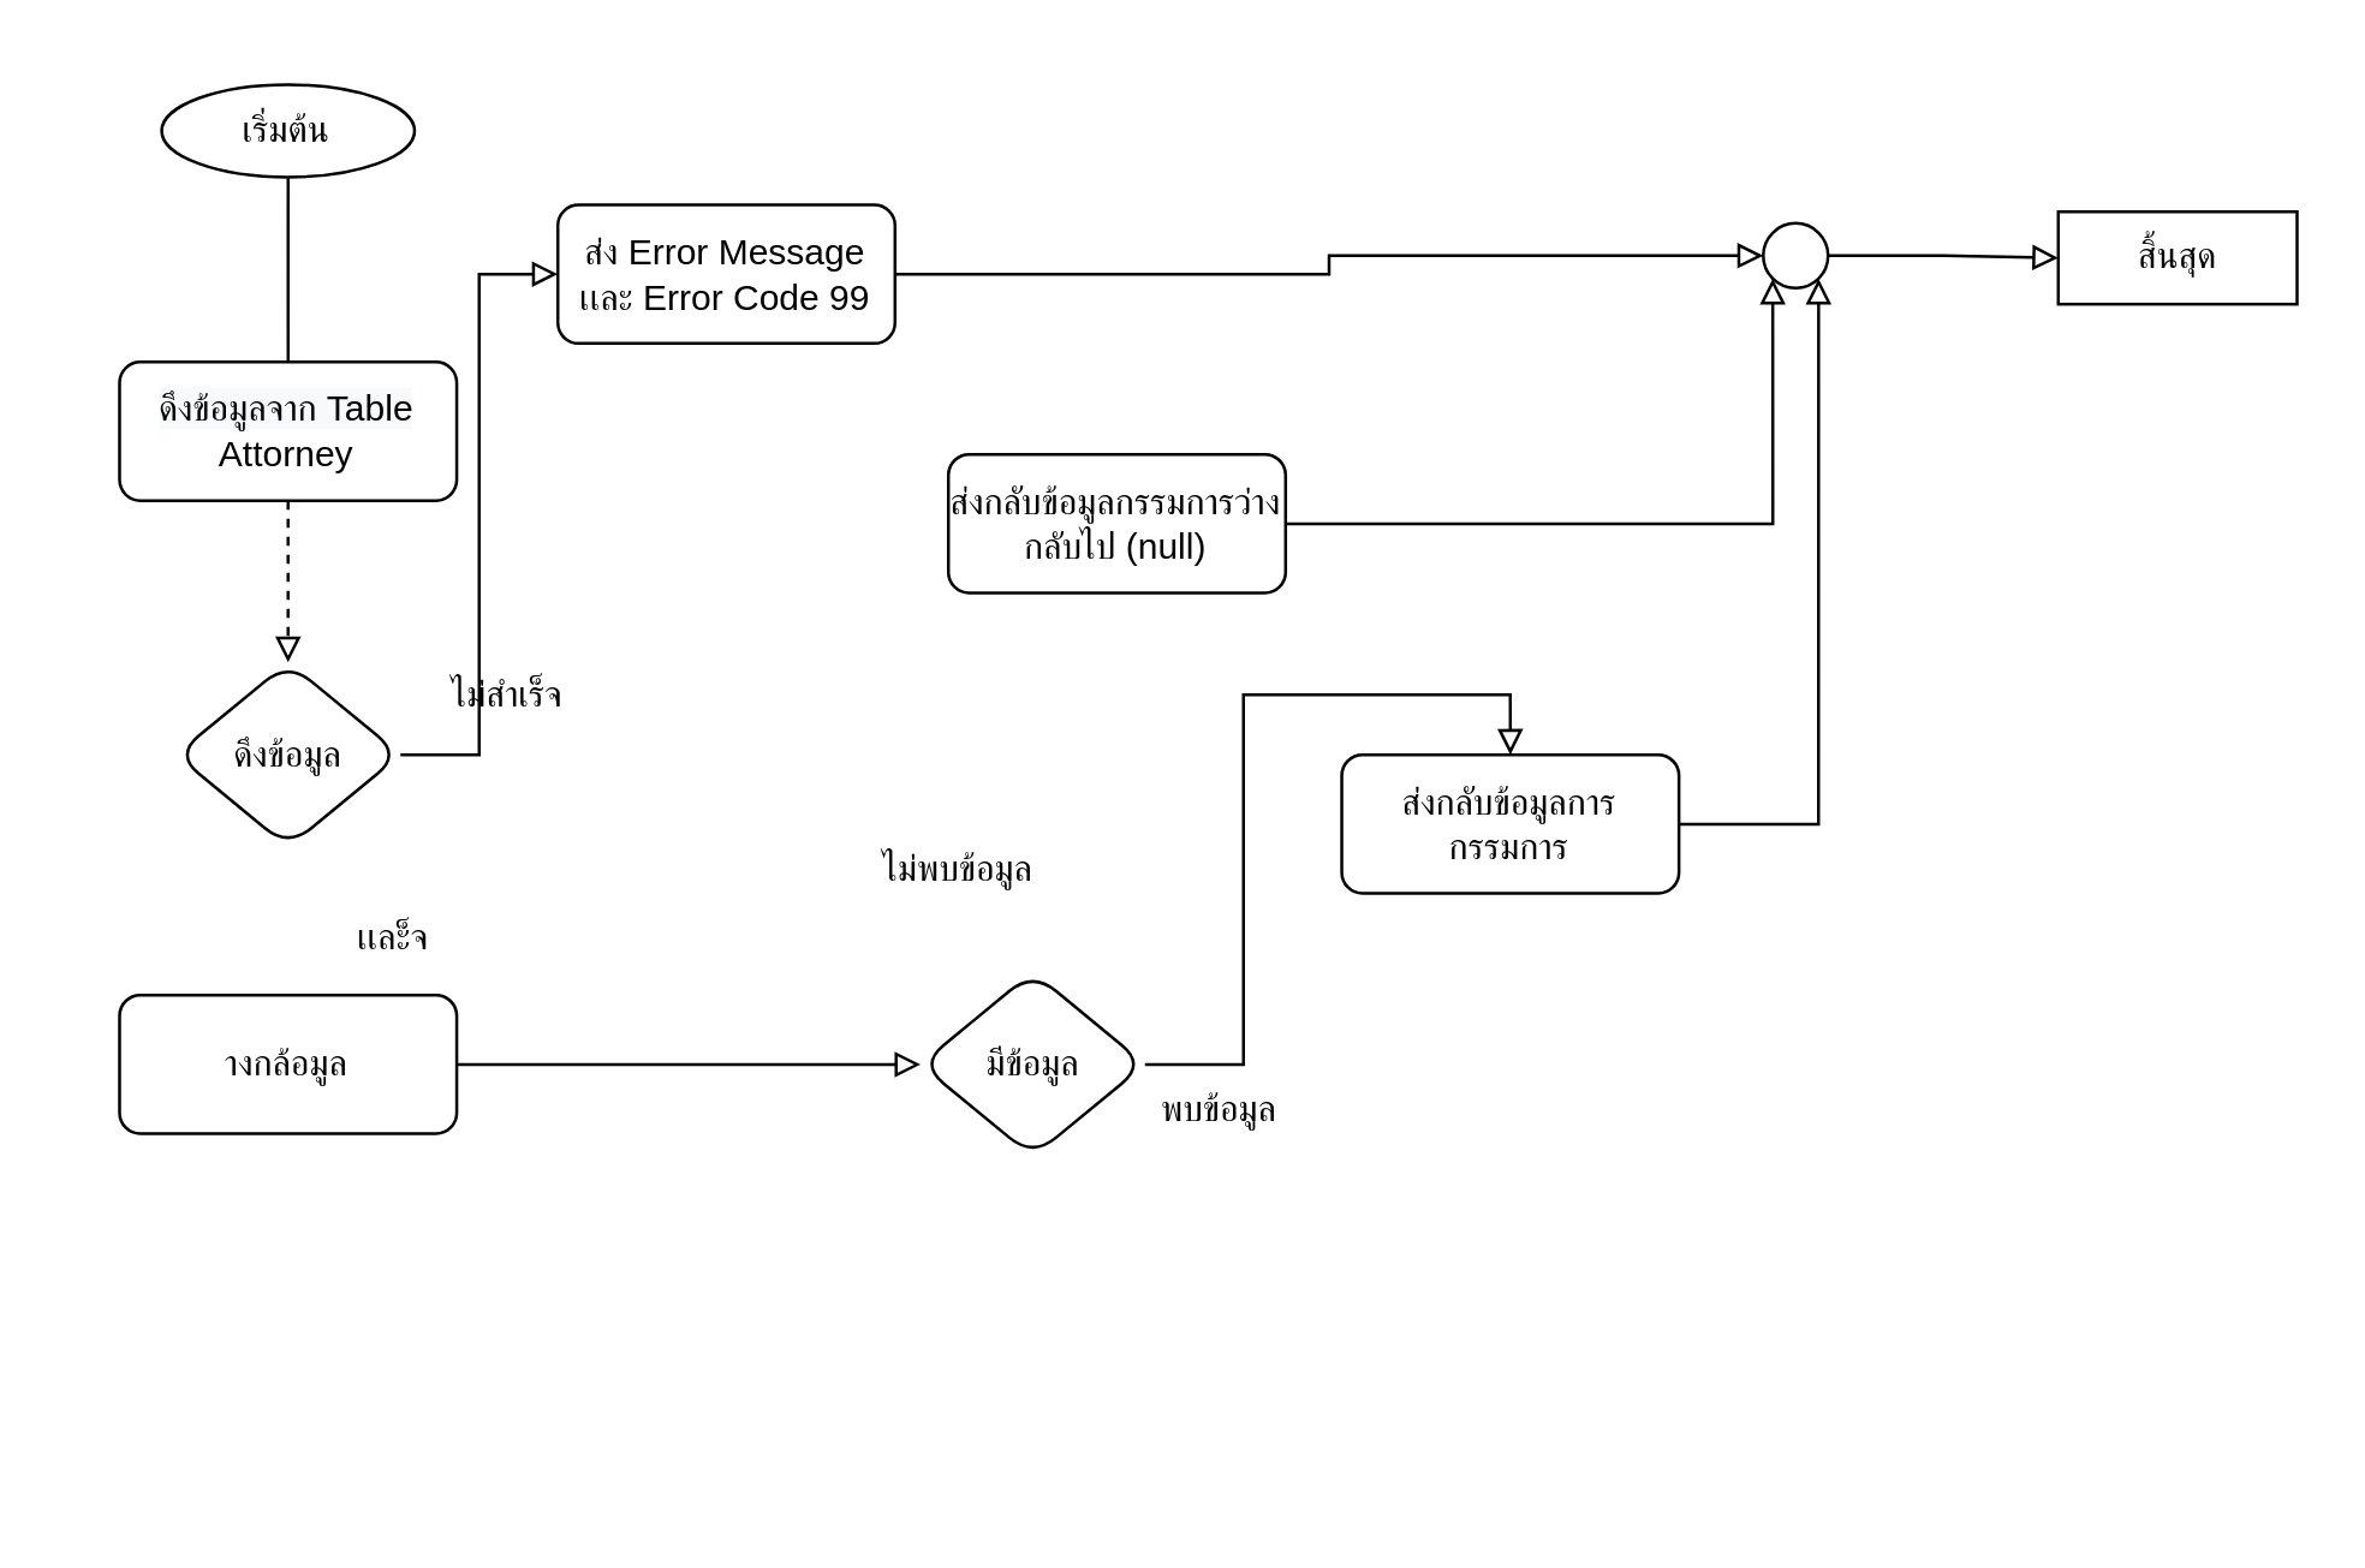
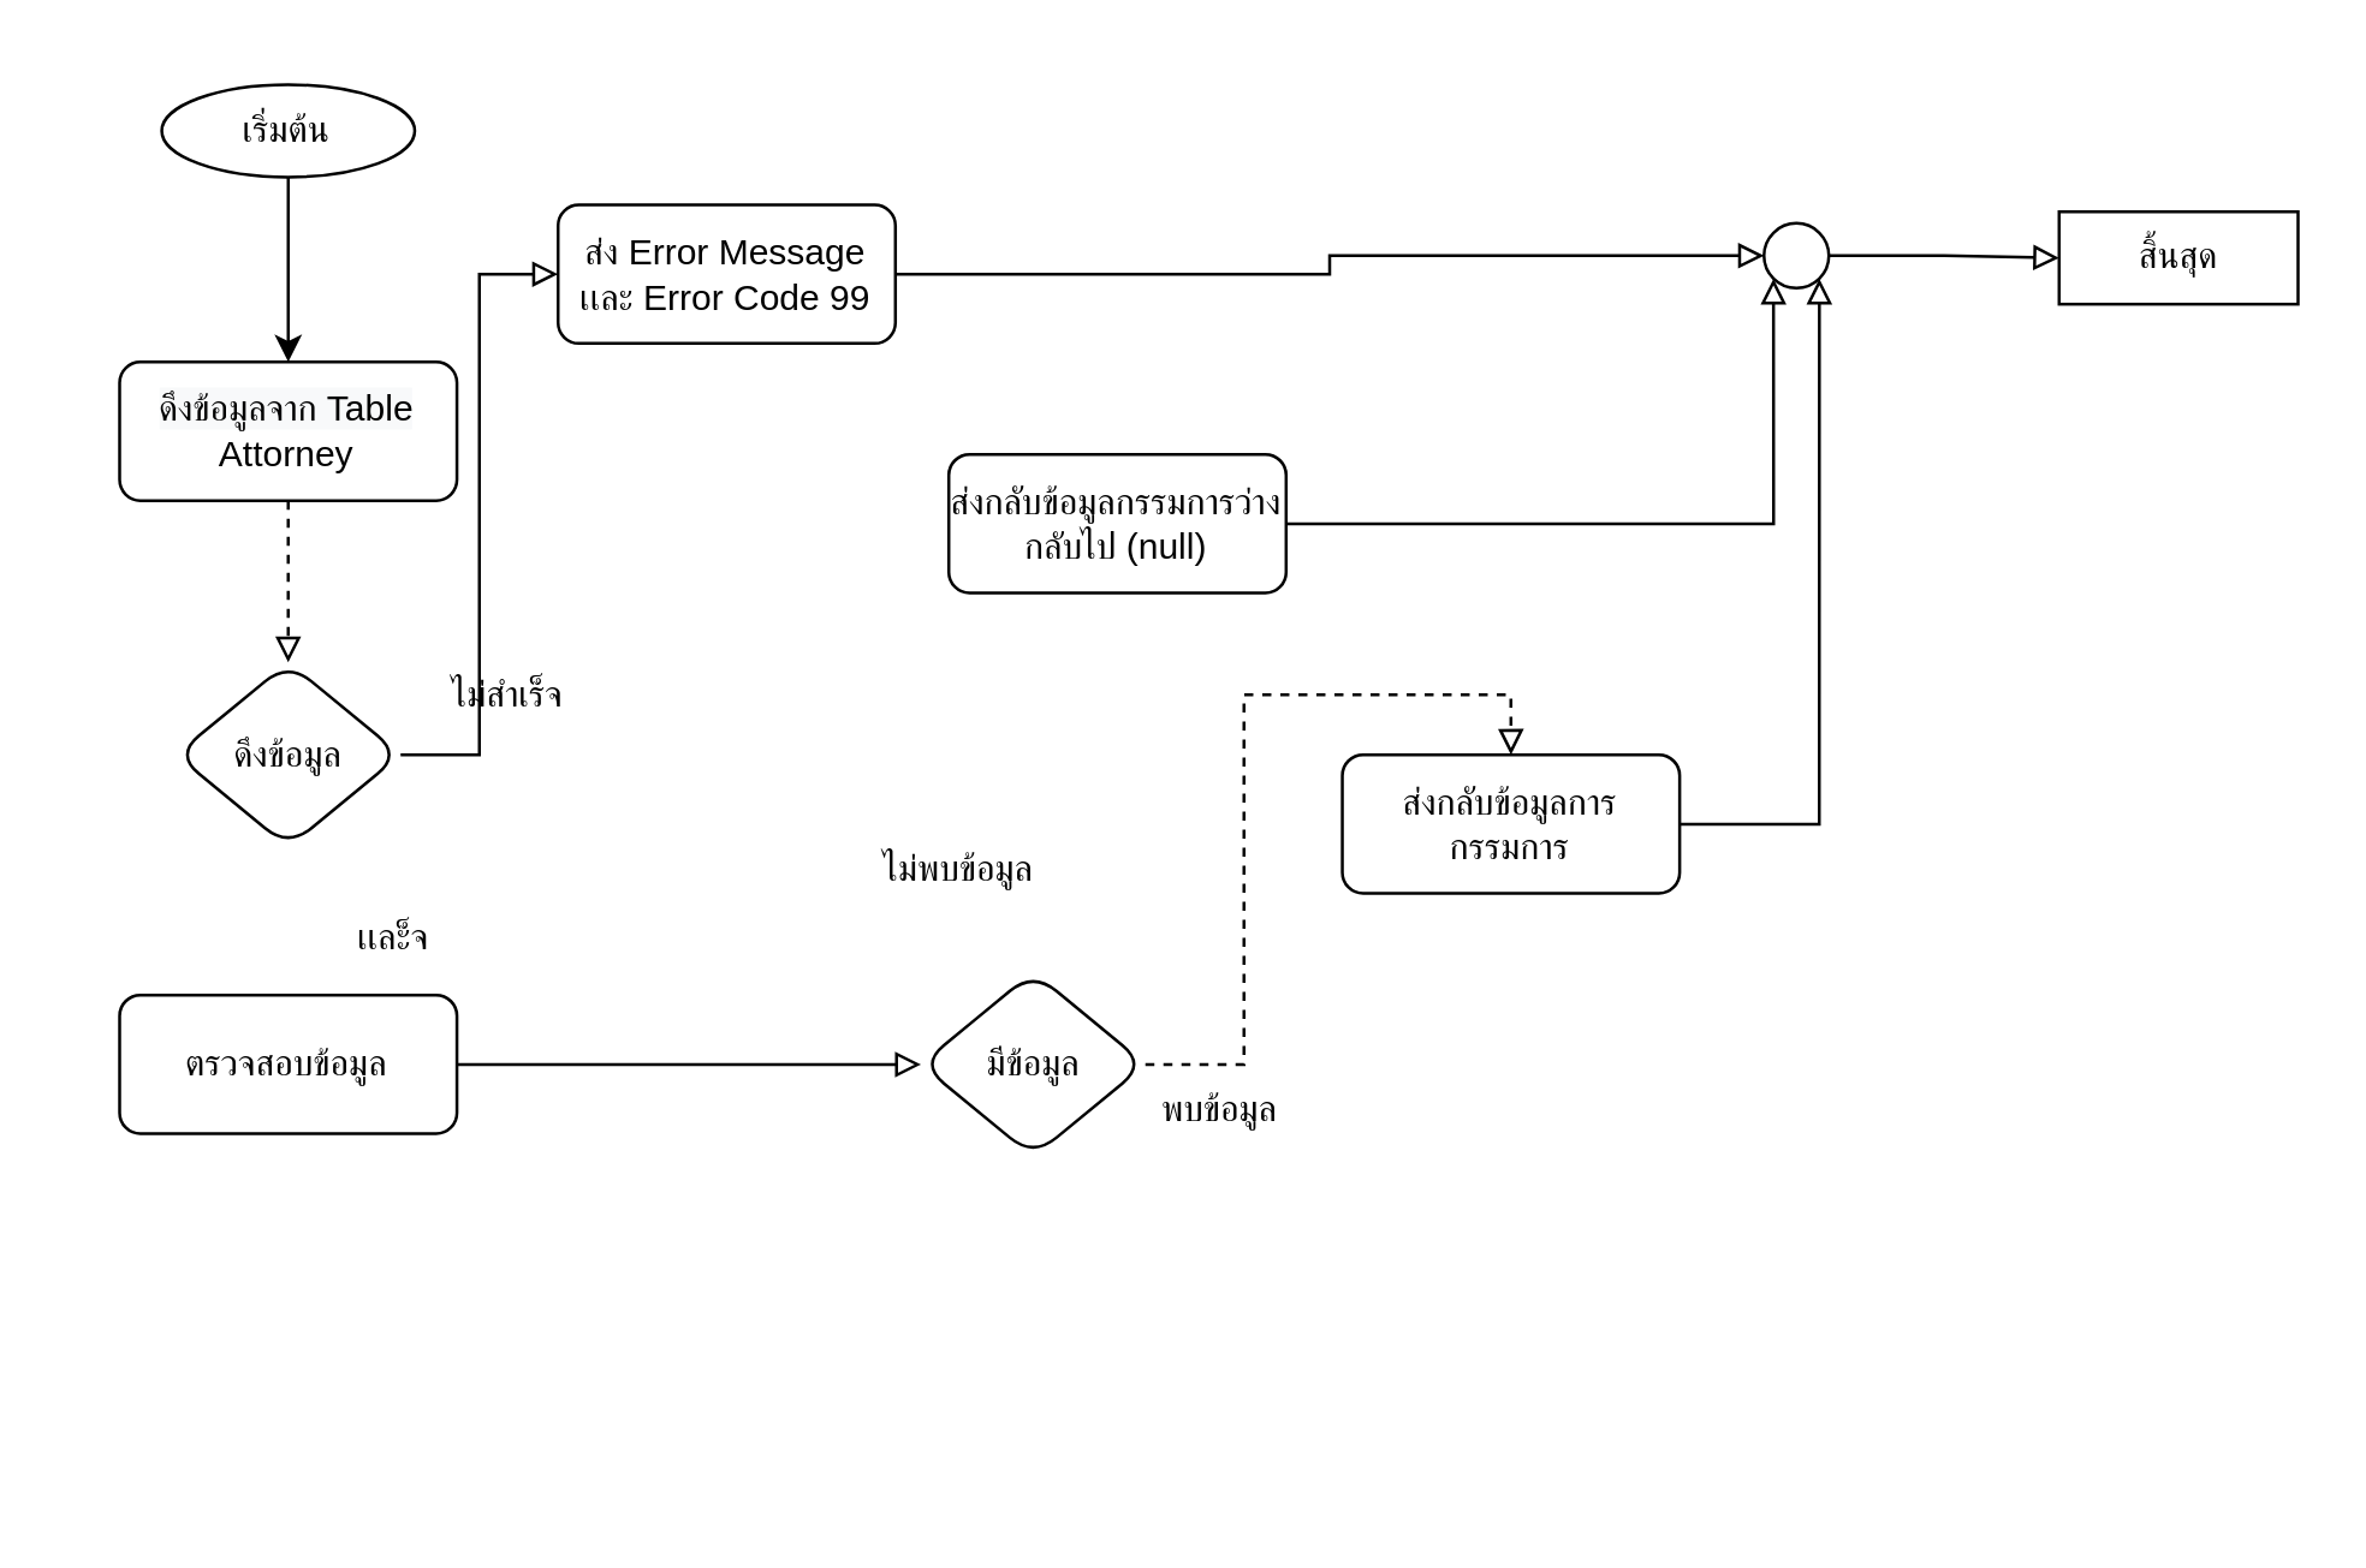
  <mxCell id="0" />
  <mxCell id="1" parent="0" />
  <mxCell id="2" value="" style="group" vertex="1" connectable="0" parent="1"><mxGeometry x="20" y="20" width="744" height="480" as="geometry" /></mxCell>
  <mxCell id="3" value="" style="group" vertex="1" connectable="0" parent="2"><mxGeometry x="19.2" y="7.692" width="724.8" height="356.923" as="geometry" /></mxCell>
  <mxCell id="4" value="เริ่มต้น" style="ellipse;whiteSpace=wrap;html=1;rounded=1;glass=0;strokeWidth=1;shadow=0;" vertex="1" parent="3"><mxGeometry x="14.028" width="84.17" height="30.769" as="geometry" /></mxCell>
  <mxCell id="5" value="สิ้นสุด" style="whiteSpace=wrap;html=1;glass=0;strokeWidth=1;shadow=0;rounded=0;" vertex="1" parent="3"><mxGeometry x="645.306" y="42.308" width="79.494" height="30.769" as="geometry" /></mxCell>
  <mxCell id="6" value="&lt;span style=&quot;color: rgb(0, 0, 0); font-family: Helvetica; font-size: 12px; font-style: normal; font-variant-ligatures: normal; font-variant-caps: normal; font-weight: 400; letter-spacing: normal; orphans: 2; text-align: center; text-indent: 0px; text-transform: none; widows: 2; word-spacing: 0px; -webkit-text-stroke-width: 0px; background-color: rgb(248, 249, 250); text-decoration-thickness: initial; text-decoration-style: initial; text-decoration-color: initial; float: none; display: inline !important;&quot;&gt;ดึงข้อมูลจาก Table&lt;/span&gt;&lt;br style=&quot;color: rgb(0, 0, 0); font-family: Helvetica; font-size: 12px; font-style: normal; font-variant-ligatures: normal; font-variant-caps: normal; font-weight: 400; letter-spacing: normal; orphans: 2; text-align: center; text-indent: 0px; text-transform: none; widows: 2; word-spacing: 0px; -webkit-text-stroke-width: 0px; background-color: rgb(248, 249, 250); text-decoration-thickness: initial; text-decoration-style: initial; text-decoration-color: initial;&quot;&gt;Attorney" style="rounded=1;whiteSpace=wrap;html=1;" vertex="1" parent="3"><mxGeometry y="92.308" width="112.227" height="46.154" as="geometry" /></mxCell>
- <mxCell id="7" style="edgeStyle=orthogonalEdgeStyle;rounded=0;orthogonalLoop=1;jettySize=auto;html=1;entryX=0.5;entryY=0;entryDx=0;entryDy=0;endArrow=none;" edge="1" parent="3" source="4" target="6"><mxGeometry relative="1" as="geometry" /></mxCell>
+ <mxCell id="7" style="edgeStyle=orthogonalEdgeStyle;rounded=0;orthogonalLoop=1;jettySize=auto;html=1;entryX=0.5;entryY=0;entryDx=0;entryDy=0;" edge="1" parent="3" source="4" target="6"><mxGeometry relative="1" as="geometry" /></mxCell>
  <mxCell id="8" value="ส่ง Error Message เเละ Error Code 99" style="whiteSpace=wrap;html=1;rounded=1;" vertex="1" parent="3"><mxGeometry x="145.892" y="40" width="112.227" height="46.154" as="geometry" /></mxCell>
- <mxCell id="9" value="างกล้อมูล" style="whiteSpace=wrap;html=1;rounded=1;" vertex="1" parent="3"><mxGeometry y="303.077" width="112.227" height="46.154" as="geometry" /></mxCell>
+ <mxCell id="9" value="ตรวจสอบข้อมูล" style="whiteSpace=wrap;html=1;rounded=1;" vertex="1" parent="3"><mxGeometry y="303.077" width="112.227" height="46.154" as="geometry" /></mxCell>
  <mxCell id="10" style="edgeStyle=orthogonalEdgeStyle;rounded=0;orthogonalLoop=1;jettySize=auto;html=1;entryX=0;entryY=0.5;entryDx=0;entryDy=0;endArrow=block;endFill=0;" edge="1" parent="3" source="11" target="8"><mxGeometry relative="1" as="geometry" /></mxCell>
  <mxCell id="11" value="ดึงข้อมูล" style="rhombus;whiteSpace=wrap;html=1;rounded=1;" vertex="1" parent="3"><mxGeometry x="18.705" y="192.308" width="74.818" height="61.538" as="geometry" /></mxCell>
  <mxCell id="12" value="" style="edgeStyle=orthogonalEdgeStyle;rounded=0;orthogonalLoop=1;jettySize=auto;html=1;endArrow=block;endFill=0;dashed=1;" edge="1" parent="3" source="6" target="11"><mxGeometry relative="1" as="geometry" /></mxCell>
  <mxCell id="13" value="ไม่สำเร็จ" style="text;html=1;align=center;verticalAlign=middle;resizable=0;points=[];autosize=1;strokeColor=none;fillColor=none;" vertex="1" parent="3"><mxGeometry x="93.523" y="188.462" width="70" height="30" as="geometry" /></mxCell>
  <mxCell id="14" value="เเละ็จ" style="text;html=1;align=center;verticalAlign=middle;resizable=0;points=[];autosize=1;strokeColor=none;fillColor=none;" vertex="1" parent="3"><mxGeometry x="65.466" y="269.231" width="50" height="30" as="geometry" /></mxCell>
  <mxCell id="15" value="มีข้อมูล" style="rhombus;whiteSpace=wrap;html=1;rounded=1;" vertex="1" parent="3"><mxGeometry x="266.539" y="295.385" width="74.818" height="61.538" as="geometry" /></mxCell>
  <mxCell id="16" value="" style="edgeStyle=orthogonalEdgeStyle;rounded=0;orthogonalLoop=1;jettySize=auto;html=1;endArrow=block;endFill=0;" edge="1" parent="3" source="9" target="15"><mxGeometry relative="1" as="geometry" /></mxCell>
  <mxCell id="17" value="ส่งกลับข้อมูลกรรมการว่างกลับไป (null)" style="whiteSpace=wrap;html=1;rounded=1;" vertex="1" parent="3"><mxGeometry x="275.892" y="123.077" width="112.227" height="46.154" as="geometry" /></mxCell>
  <mxCell id="18" value="ไม่พบข้อมูล" style="text;html=1;align=center;verticalAlign=middle;resizable=0;points=[];autosize=1;strokeColor=none;fillColor=none;" vertex="1" parent="3"><mxGeometry x="238.483" y="246.154" width="80" height="30" as="geometry" /></mxCell>
  <mxCell id="19" value="พบข้อมูล" style="text;html=1;align=center;verticalAlign=middle;resizable=0;points=[];autosize=1;strokeColor=none;fillColor=none;" vertex="1" parent="3"><mxGeometry x="331.07" y="326.154" width="70" height="30" as="geometry" /></mxCell>
  <mxCell id="20" value="ส่งกลับข้อมูลการกรรมการ" style="whiteSpace=wrap;html=1;rounded=1;" vertex="1" parent="3"><mxGeometry x="406.823" y="223.077" width="112.227" height="46.154" as="geometry" /></mxCell>
- <mxCell id="21" value="" style="edgeStyle=orthogonalEdgeStyle;rounded=0;orthogonalLoop=1;jettySize=auto;html=1;endArrow=block;endFill=0;entryX=0.5;entryY=0;entryDx=0;entryDy=0;" edge="1" parent="3" source="15" target="20"><mxGeometry relative="1" as="geometry"><mxPoint x="56.114" y="484.615" as="targetPoint" /></mxGeometry></mxCell>
+ <mxCell id="21" value="" style="edgeStyle=orthogonalEdgeStyle;rounded=0;orthogonalLoop=1;jettySize=auto;html=1;endArrow=block;endFill=0;entryX=0.5;entryY=0;entryDx=0;entryDy=0;dashed=1;" edge="1" parent="3" source="15" target="20"><mxGeometry relative="1" as="geometry"><mxPoint x="56.114" y="484.615" as="targetPoint" /></mxGeometry></mxCell>
  <mxCell id="22" value="" style="edgeStyle=orthogonalEdgeStyle;rounded=0;orthogonalLoop=1;jettySize=auto;html=1;endArrow=block;endFill=0;" edge="1" parent="3" source="23" target="5"><mxGeometry relative="1" as="geometry" /></mxCell>
  <mxCell id="23" value="" style="ellipse;whiteSpace=wrap;html=1;aspect=fixed;" vertex="1" parent="3"><mxGeometry x="547.107" y="46.154" width="21.582" height="21.582" as="geometry" /></mxCell>
  <mxCell id="24" style="edgeStyle=orthogonalEdgeStyle;rounded=0;orthogonalLoop=1;jettySize=auto;html=1;entryX=0;entryY=0.5;entryDx=0;entryDy=0;endArrow=block;endFill=0;" edge="1" parent="3" source="8" target="23"><mxGeometry relative="1" as="geometry" /></mxCell>
  <mxCell id="25" style="edgeStyle=orthogonalEdgeStyle;rounded=0;orthogonalLoop=1;jettySize=auto;html=1;entryX=0;entryY=1;entryDx=0;entryDy=0;endArrow=block;endFill=0;" edge="1" parent="3" source="17" target="23"><mxGeometry relative="1" as="geometry" /></mxCell>
  <mxCell id="26" style="edgeStyle=orthogonalEdgeStyle;rounded=0;orthogonalLoop=1;jettySize=auto;html=1;entryX=1;entryY=1;entryDx=0;entryDy=0;endArrow=block;endFill=0;" edge="1" parent="3" source="20" target="23"><mxGeometry relative="1" as="geometry" /></mxCell>
